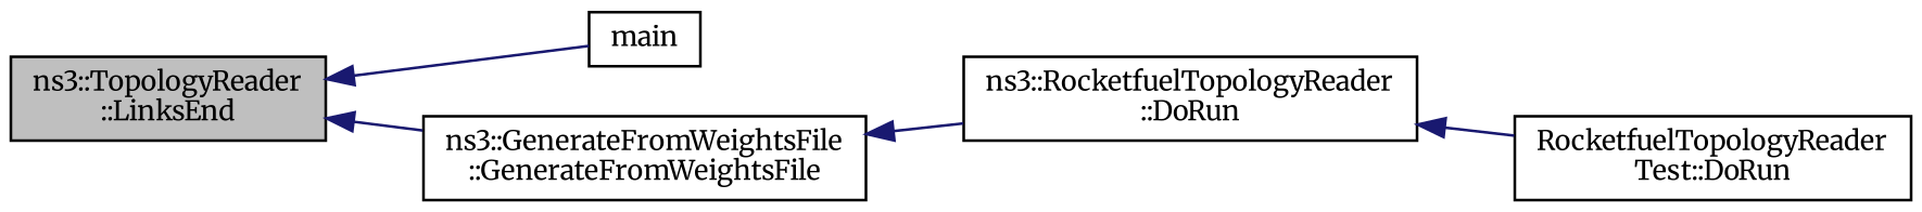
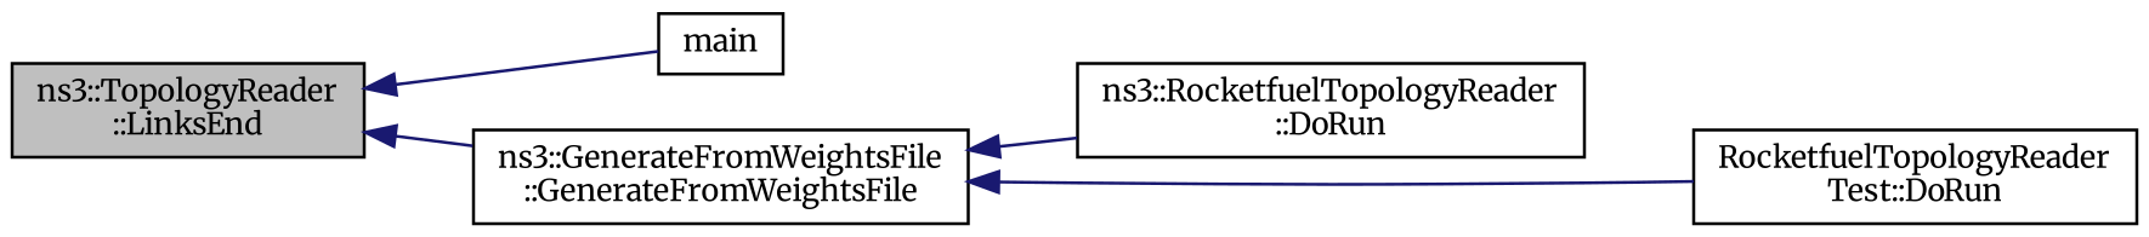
  digraph {
    fontname=Merriweather
    rankdir=LR
    node [color=black fillcolor=white fontname=Merriweather fontsize=10 shape=record style=filled]
    edge [color=midnightblue dir=back fontname=Merriweather fontsize=10 labelfontname=Helvetica labelfontsize=10 style=solid]
    n1 [fillcolor=grey75 fontcolor=black height=0.2 label="ns3::TopologyReader\l::LinksEnd" width=0.4]
    n2 [height=0.2 label=main width=0.4]
    n3 [height=0.2 label="ns3::GenerateFromWeightsFile\l::GenerateFromWeightsFile" width=0.4]
    n4 [height=0.2 label="ns3::RocketfuelTopologyReader\l::DoRun" width=0.4]
    n5 [height=0.2 label="RocketfuelTopologyReader\lTest::DoRun" width=0.4]
    n1 -> n2
    n1 -> n3
    n3 -> n4
-   n4 -> n5
+   n3 -> n5
  }
